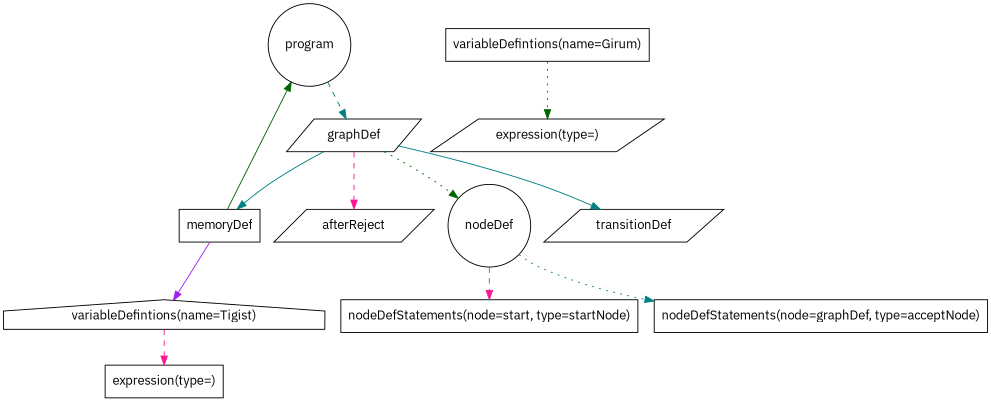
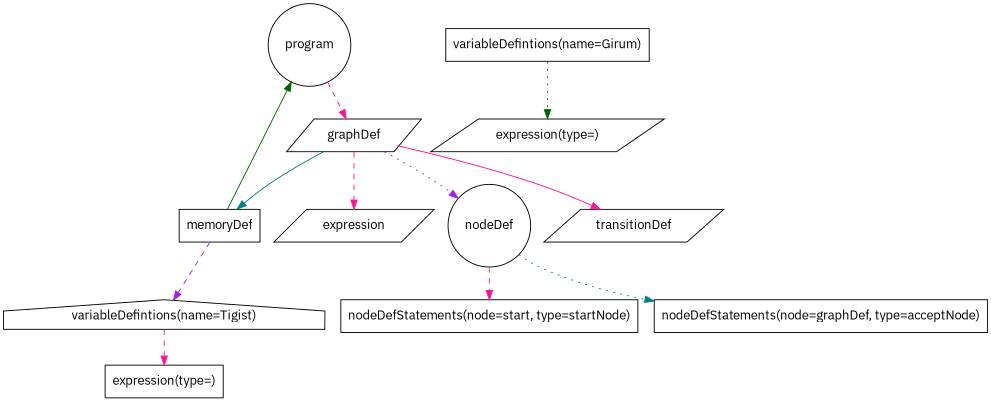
  digraph {
    fontname="IBM Plex Sans"
    node [fontname="IBM Plex Sans" shape=box]
    edge [color=deeppink fontname="IBM Plex Sans" style=dashed]
    n1 [label=program shape=circle]
    n2 [label=graphDef shape=parallelogram]
    n3 [label=memoryDef]
-   n4 [label=afterReject shape=parallelogram]
+   n4 [label=expression shape=parallelogram]
    n5 [label=nodeDef shape=circle]
    n6 [label=transitionDef shape=parallelogram]
    n7 [label="variableDefintions(name=Tigist)" shape=house]
    n8 [label="nodeDefStatements(node=start, type=startNode)"]
    n9 [label="nodeDefStatements(node=graphDef, type=acceptNode)"]
    n10 [label="variableDefintions(name=Girum)"]
    n11 [label="expression(type=)" shape=parallelogram]
    n12 [label="expression(type=)"]
-   n1 -> n2 [color=teal]
+   n1 -> n2
    n2 -> n3 [color=teal style=solid]
    n2 -> n4
-   n2 -> n5 [color=darkgreen style=dotted]
-   n2 -> n6 [color=teal style=solid]
+   n2 -> n5 [color=purple style=dotted]
+   n2 -> n6 [style=solid]
    n3 -> n1 [color=darkgreen style=solid]
-   n3 -> n7 [color=purple style=solid]
+   n3 -> n7 [color=purple]
    n5 -> n8
    n5 -> n9 [color=teal style=dotted]
    n7 -> n12
    n10 -> n11 [color=darkgreen style=dotted]
  }
